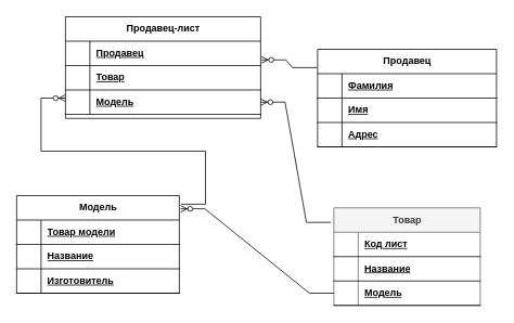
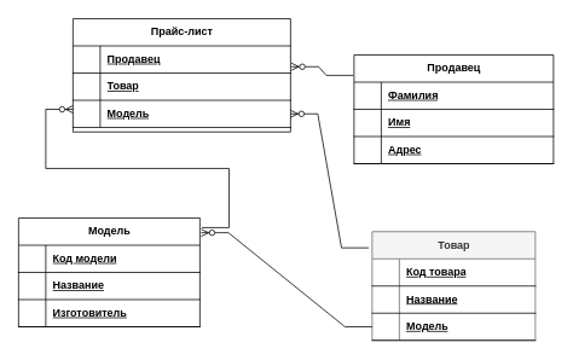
  <mxCell id="0" />
  <mxCell id="1" parent="0" />
  <mxCell id="2" value="Товар" style="shape=table;startSize=30;container=1;collapsible=1;childLayout=tableLayout;fixedRows=1;rowLines=0;fontStyle=1;align=center;resizeLast=1;html=1;fillColor=#f5f5f5;fontColor=#333333;strokeColor=#666666;" parent="1" vertex="1"><mxGeometry x="410" y="255" width="180" height="120" as="geometry" /></mxCell>
  <mxCell id="3" value="" style="shape=tableRow;horizontal=0;startSize=0;swimlaneHead=0;swimlaneBody=0;fillColor=none;collapsible=0;dropTarget=0;points=[[0,0.5],[1,0.5]];portConstraint=eastwest;top=0;left=0;right=0;bottom=1;" parent="2" vertex="1"><mxGeometry y="30" width="180" height="30" as="geometry" /></mxCell>
  <mxCell id="4" value="" style="shape=partialRectangle;connectable=0;fillColor=none;top=0;left=0;bottom=0;right=0;fontStyle=1;overflow=hidden;whiteSpace=wrap;html=1;" parent="3" vertex="1"><mxGeometry width="30" height="30" as="geometry"><mxRectangle width="30" height="30" as="alternateBounds" /></mxGeometry></mxCell>
- <mxCell id="5" value="Код лист" style="shape=partialRectangle;connectable=0;fillColor=none;top=0;left=0;bottom=0;right=0;align=left;spacingLeft=6;fontStyle=5;overflow=hidden;whiteSpace=wrap;html=1;" parent="3" vertex="1"><mxGeometry x="30" width="150" height="30" as="geometry"><mxRectangle width="150" height="30" as="alternateBounds" /></mxGeometry></mxCell>
+ <mxCell id="5" value="Код товара" style="shape=partialRectangle;connectable=0;fillColor=none;top=0;left=0;bottom=0;right=0;align=left;spacingLeft=6;fontStyle=5;overflow=hidden;whiteSpace=wrap;html=1;" parent="3" vertex="1"><mxGeometry x="30" width="150" height="30" as="geometry"><mxRectangle width="150" height="30" as="alternateBounds" /></mxGeometry></mxCell>
  <mxCell id="6" value="" style="shape=tableRow;horizontal=0;startSize=0;swimlaneHead=0;swimlaneBody=0;fillColor=none;collapsible=0;dropTarget=0;points=[[0,0.5],[1,0.5]];portConstraint=eastwest;top=0;left=0;right=0;bottom=1;" vertex="1" parent="2"><mxGeometry y="60" width="180" height="30" as="geometry" /></mxCell>
  <mxCell id="7" value="" style="shape=partialRectangle;connectable=0;fillColor=none;top=0;left=0;bottom=0;right=0;fontStyle=1;overflow=hidden;whiteSpace=wrap;html=1;" vertex="1" parent="6"><mxGeometry width="30" height="30" as="geometry"><mxRectangle width="30" height="30" as="alternateBounds" /></mxGeometry></mxCell>
  <mxCell id="8" value="Название" style="shape=partialRectangle;connectable=0;fillColor=none;top=0;left=0;bottom=0;right=0;align=left;spacingLeft=6;fontStyle=5;overflow=hidden;whiteSpace=wrap;html=1;" vertex="1" parent="6"><mxGeometry x="30" width="150" height="30" as="geometry"><mxRectangle width="150" height="30" as="alternateBounds" /></mxGeometry></mxCell>
  <mxCell id="9" value="" style="shape=tableRow;horizontal=0;startSize=0;swimlaneHead=0;swimlaneBody=0;fillColor=none;collapsible=0;dropTarget=0;points=[[0,0.5],[1,0.5]];portConstraint=eastwest;top=0;left=0;right=0;bottom=1;" vertex="1" parent="2"><mxGeometry y="90" width="180" height="30" as="geometry" /></mxCell>
  <mxCell id="10" value="" style="shape=partialRectangle;connectable=0;fillColor=none;top=0;left=0;bottom=0;right=0;fontStyle=1;overflow=hidden;whiteSpace=wrap;html=1;" vertex="1" parent="9"><mxGeometry width="30" height="30" as="geometry"><mxRectangle width="30" height="30" as="alternateBounds" /></mxGeometry></mxCell>
  <mxCell id="11" value="Модель" style="shape=partialRectangle;connectable=0;fillColor=none;top=0;left=0;bottom=0;right=0;align=left;spacingLeft=6;fontStyle=5;overflow=hidden;whiteSpace=wrap;html=1;" vertex="1" parent="9"><mxGeometry x="30" width="150" height="30" as="geometry"><mxRectangle width="150" height="30" as="alternateBounds" /></mxGeometry></mxCell>
  <mxCell id="12" value="Модель" style="shape=table;startSize=30;container=1;collapsible=1;childLayout=tableLayout;fixedRows=1;rowLines=0;fontStyle=1;align=center;resizeLast=1;html=1;" parent="1" vertex="1"><mxGeometry x="20" y="240" width="200" height="120" as="geometry" /></mxCell>
  <mxCell id="13" value="" style="shape=tableRow;horizontal=0;startSize=0;swimlaneHead=0;swimlaneBody=0;fillColor=none;collapsible=0;dropTarget=0;points=[[0,0.5],[1,0.5]];portConstraint=eastwest;top=0;left=0;right=0;bottom=1;" parent="12" vertex="1"><mxGeometry y="30" width="200" height="30" as="geometry" /></mxCell>
  <mxCell id="14" value="" style="shape=partialRectangle;connectable=0;fillColor=none;top=0;left=0;bottom=0;right=0;fontStyle=1;overflow=hidden;whiteSpace=wrap;html=1;" parent="13" vertex="1"><mxGeometry width="30" height="30" as="geometry"><mxRectangle width="30" height="30" as="alternateBounds" /></mxGeometry></mxCell>
- <mxCell id="15" value="Товар модели" style="shape=partialRectangle;connectable=0;fillColor=none;top=0;left=0;bottom=0;right=0;align=left;spacingLeft=6;fontStyle=5;overflow=hidden;whiteSpace=wrap;html=1;" parent="13" vertex="1"><mxGeometry x="30" width="170" height="30" as="geometry"><mxRectangle width="170" height="30" as="alternateBounds" /></mxGeometry></mxCell>
+ <mxCell id="15" value="Код модели" style="shape=partialRectangle;connectable=0;fillColor=none;top=0;left=0;bottom=0;right=0;align=left;spacingLeft=6;fontStyle=5;overflow=hidden;whiteSpace=wrap;html=1;" parent="13" vertex="1"><mxGeometry x="30" width="170" height="30" as="geometry"><mxRectangle width="170" height="30" as="alternateBounds" /></mxGeometry></mxCell>
  <mxCell id="16" value="" style="shape=tableRow;horizontal=0;startSize=0;swimlaneHead=0;swimlaneBody=0;fillColor=none;collapsible=0;dropTarget=0;points=[[0,0.5],[1,0.5]];portConstraint=eastwest;top=0;left=0;right=0;bottom=1;" vertex="1" parent="12"><mxGeometry y="60" width="200" height="30" as="geometry" /></mxCell>
  <mxCell id="17" value="" style="shape=partialRectangle;connectable=0;fillColor=none;top=0;left=0;bottom=0;right=0;fontStyle=1;overflow=hidden;whiteSpace=wrap;html=1;" vertex="1" parent="16"><mxGeometry width="30" height="30" as="geometry"><mxRectangle width="30" height="30" as="alternateBounds" /></mxGeometry></mxCell>
  <mxCell id="18" value="Название" style="shape=partialRectangle;connectable=0;fillColor=none;top=0;left=0;bottom=0;right=0;align=left;spacingLeft=6;fontStyle=5;overflow=hidden;whiteSpace=wrap;html=1;" vertex="1" parent="16"><mxGeometry x="30" width="170" height="30" as="geometry"><mxRectangle width="170" height="30" as="alternateBounds" /></mxGeometry></mxCell>
  <mxCell id="19" value="" style="shape=tableRow;horizontal=0;startSize=0;swimlaneHead=0;swimlaneBody=0;fillColor=none;collapsible=0;dropTarget=0;points=[[0,0.5],[1,0.5]];portConstraint=eastwest;top=0;left=0;right=0;bottom=1;" vertex="1" parent="12"><mxGeometry y="90" width="200" height="30" as="geometry" /></mxCell>
  <mxCell id="20" value="" style="shape=partialRectangle;connectable=0;fillColor=none;top=0;left=0;bottom=0;right=0;fontStyle=1;overflow=hidden;whiteSpace=wrap;html=1;" vertex="1" parent="19"><mxGeometry width="30" height="30" as="geometry"><mxRectangle width="30" height="30" as="alternateBounds" /></mxGeometry></mxCell>
  <mxCell id="21" value="Изготовитель" style="shape=partialRectangle;connectable=0;fillColor=none;top=0;left=0;bottom=0;right=0;align=left;spacingLeft=6;fontStyle=5;overflow=hidden;whiteSpace=wrap;html=1;" vertex="1" parent="19"><mxGeometry x="30" width="170" height="30" as="geometry"><mxRectangle width="170" height="30" as="alternateBounds" /></mxGeometry></mxCell>
  <mxCell id="22" value="Продавец" style="shape=table;startSize=30;container=1;collapsible=1;childLayout=tableLayout;fixedRows=1;rowLines=0;fontStyle=1;align=center;resizeLast=1;html=1;" parent="1" vertex="1"><mxGeometry x="390" y="60" width="220" height="120" as="geometry" /></mxCell>
  <mxCell id="23" value="" style="shape=tableRow;horizontal=0;startSize=0;swimlaneHead=0;swimlaneBody=0;fillColor=none;collapsible=0;dropTarget=0;points=[[0,0.5],[1,0.5]];portConstraint=eastwest;top=0;left=0;right=0;bottom=1;" parent="22" vertex="1"><mxGeometry y="30" width="220" height="30" as="geometry" /></mxCell>
  <mxCell id="24" value="" style="shape=partialRectangle;connectable=0;fillColor=none;top=0;left=0;bottom=0;right=0;fontStyle=1;overflow=hidden;whiteSpace=wrap;html=1;" parent="23" vertex="1"><mxGeometry width="30" height="30" as="geometry"><mxRectangle width="30" height="30" as="alternateBounds" /></mxGeometry></mxCell>
  <mxCell id="25" value="Фамилия" style="shape=partialRectangle;connectable=0;fillColor=none;top=0;left=0;bottom=0;right=0;align=left;spacingLeft=6;fontStyle=5;overflow=hidden;whiteSpace=wrap;html=1;" parent="23" vertex="1"><mxGeometry x="30" width="190" height="30" as="geometry"><mxRectangle width="190" height="30" as="alternateBounds" /></mxGeometry></mxCell>
  <mxCell id="26" value="" style="shape=tableRow;horizontal=0;startSize=0;swimlaneHead=0;swimlaneBody=0;fillColor=none;collapsible=0;dropTarget=0;points=[[0,0.5],[1,0.5]];portConstraint=eastwest;top=0;left=0;right=0;bottom=1;" vertex="1" parent="22"><mxGeometry y="60" width="220" height="30" as="geometry" /></mxCell>
  <mxCell id="27" value="" style="shape=partialRectangle;connectable=0;fillColor=none;top=0;left=0;bottom=0;right=0;fontStyle=1;overflow=hidden;whiteSpace=wrap;html=1;" vertex="1" parent="26"><mxGeometry width="30" height="30" as="geometry"><mxRectangle width="30" height="30" as="alternateBounds" /></mxGeometry></mxCell>
  <mxCell id="28" value="Имя" style="shape=partialRectangle;connectable=0;fillColor=none;top=0;left=0;bottom=0;right=0;align=left;spacingLeft=6;fontStyle=5;overflow=hidden;whiteSpace=wrap;html=1;" vertex="1" parent="26"><mxGeometry x="30" width="190" height="30" as="geometry"><mxRectangle width="190" height="30" as="alternateBounds" /></mxGeometry></mxCell>
  <mxCell id="29" value="" style="shape=tableRow;horizontal=0;startSize=0;swimlaneHead=0;swimlaneBody=0;fillColor=none;collapsible=0;dropTarget=0;points=[[0,0.5],[1,0.5]];portConstraint=eastwest;top=0;left=0;right=0;bottom=1;" vertex="1" parent="22"><mxGeometry y="90" width="220" height="30" as="geometry" /></mxCell>
  <mxCell id="30" value="" style="shape=partialRectangle;connectable=0;fillColor=none;top=0;left=0;bottom=0;right=0;fontStyle=1;overflow=hidden;whiteSpace=wrap;html=1;" vertex="1" parent="29"><mxGeometry width="30" height="30" as="geometry"><mxRectangle width="30" height="30" as="alternateBounds" /></mxGeometry></mxCell>
  <mxCell id="31" value="Адрес" style="shape=partialRectangle;connectable=0;fillColor=none;top=0;left=0;bottom=0;right=0;align=left;spacingLeft=6;fontStyle=5;overflow=hidden;whiteSpace=wrap;html=1;" vertex="1" parent="29"><mxGeometry x="30" width="190" height="30" as="geometry"><mxRectangle width="190" height="30" as="alternateBounds" /></mxGeometry></mxCell>
- <mxCell id="32" value="Продавец-лист" style="shape=table;startSize=30;container=1;collapsible=1;childLayout=tableLayout;fixedRows=1;rowLines=0;fontStyle=1;align=center;resizeLast=1;html=1;" parent="1" vertex="1"><mxGeometry x="80" y="20" width="240" height="125" as="geometry" /></mxCell>
+ <mxCell id="32" value="Прайс-лист" style="shape=table;startSize=30;container=1;collapsible=1;childLayout=tableLayout;fixedRows=1;rowLines=0;fontStyle=1;align=center;resizeLast=1;html=1;" parent="1" vertex="1"><mxGeometry x="80" y="20" width="240" height="125" as="geometry" /></mxCell>
  <mxCell id="33" value="" style="shape=tableRow;horizontal=0;startSize=0;swimlaneHead=0;swimlaneBody=0;fillColor=none;collapsible=0;dropTarget=0;points=[[0,0.5],[1,0.5]];portConstraint=eastwest;top=0;left=0;right=0;bottom=1;" vertex="1" parent="32"><mxGeometry y="30" width="240" height="30" as="geometry" /></mxCell>
  <mxCell id="34" value="" style="shape=partialRectangle;connectable=0;fillColor=none;top=0;left=0;bottom=0;right=0;fontStyle=1;overflow=hidden;whiteSpace=wrap;html=1;" vertex="1" parent="33"><mxGeometry width="30" height="30" as="geometry"><mxRectangle width="30" height="30" as="alternateBounds" /></mxGeometry></mxCell>
  <mxCell id="35" value="Продавец" style="shape=partialRectangle;connectable=0;fillColor=none;top=0;left=0;bottom=0;right=0;align=left;spacingLeft=6;fontStyle=5;overflow=hidden;whiteSpace=wrap;html=1;" vertex="1" parent="33"><mxGeometry x="30" width="210" height="30" as="geometry"><mxRectangle width="210" height="30" as="alternateBounds" /></mxGeometry></mxCell>
  <mxCell id="36" value="" style="shape=tableRow;horizontal=0;startSize=0;swimlaneHead=0;swimlaneBody=0;fillColor=none;collapsible=0;dropTarget=0;points=[[0,0.5],[1,0.5]];portConstraint=eastwest;top=0;left=0;right=0;bottom=1;" vertex="1" parent="32"><mxGeometry y="60" width="240" height="30" as="geometry" /></mxCell>
  <mxCell id="37" value="" style="shape=partialRectangle;connectable=0;fillColor=none;top=0;left=0;bottom=0;right=0;fontStyle=1;overflow=hidden;whiteSpace=wrap;html=1;" vertex="1" parent="36"><mxGeometry width="30" height="30" as="geometry"><mxRectangle width="30" height="30" as="alternateBounds" /></mxGeometry></mxCell>
  <mxCell id="38" value="Товар" style="shape=partialRectangle;connectable=0;fillColor=none;top=0;left=0;bottom=0;right=0;align=left;spacingLeft=6;fontStyle=5;overflow=hidden;whiteSpace=wrap;html=1;" vertex="1" parent="36"><mxGeometry x="30" width="210" height="30" as="geometry"><mxRectangle width="210" height="30" as="alternateBounds" /></mxGeometry></mxCell>
  <mxCell id="39" value="" style="shape=tableRow;horizontal=0;startSize=0;swimlaneHead=0;swimlaneBody=0;fillColor=none;collapsible=0;dropTarget=0;points=[[0,0.5],[1,0.5]];portConstraint=eastwest;top=0;left=0;right=0;bottom=1;" vertex="1" parent="32"><mxGeometry y="90" width="240" height="30" as="geometry" /></mxCell>
  <mxCell id="40" value="" style="shape=partialRectangle;connectable=0;fillColor=none;top=0;left=0;bottom=0;right=0;fontStyle=1;overflow=hidden;whiteSpace=wrap;html=1;" vertex="1" parent="39"><mxGeometry width="30" height="30" as="geometry"><mxRectangle width="30" height="30" as="alternateBounds" /></mxGeometry></mxCell>
  <mxCell id="41" value="Модель" style="shape=partialRectangle;connectable=0;fillColor=none;top=0;left=0;bottom=0;right=0;align=left;spacingLeft=6;fontStyle=5;overflow=hidden;whiteSpace=wrap;html=1;" vertex="1" parent="39"><mxGeometry x="30" width="210" height="30" as="geometry"><mxRectangle width="210" height="30" as="alternateBounds" /></mxGeometry></mxCell>
  <mxCell id="42" value="" style="edgeStyle=entityRelationEdgeStyle;fontSize=12;html=1;endArrow=ERzeroToMany;endFill=1;rounded=0;exitX=-0.021;exitY=0.149;exitDx=0;exitDy=0;entryX=1;entryY=0.5;entryDx=0;entryDy=0;exitPerimeter=0;" parent="1" source="2" target="39" edge="1"><mxGeometry width="100" height="100" relative="1" as="geometry"><mxPoint x="286.5" y="250" as="sourcePoint" /><mxPoint x="380.5" y="455" as="targetPoint" /></mxGeometry></mxCell>
  <mxCell id="43" value="" style="edgeStyle=entityRelationEdgeStyle;fontSize=12;html=1;endArrow=ERzeroToMany;endFill=1;rounded=0;entryX=1.004;entryY=0.767;entryDx=0;entryDy=0;exitX=-0.003;exitY=0.188;exitDx=0;exitDy=0;exitPerimeter=0;entryPerimeter=0;" parent="1" source="22" target="33" edge="1"><mxGeometry width="100" height="100" relative="1" as="geometry"><mxPoint x="428.46" y="157.61" as="sourcePoint" /><mxPoint x="350" y="70" as="targetPoint" /></mxGeometry></mxCell>
  <mxCell id="44" value="" style="edgeStyle=entityRelationEdgeStyle;fontSize=12;html=1;endArrow=ERzeroToMany;endFill=1;rounded=0;exitX=0;exitY=0.5;exitDx=0;exitDy=0;entryX=1.007;entryY=0.135;entryDx=0;entryDy=0;entryPerimeter=0;" edge="1" parent="1" source="9" target="12"><mxGeometry width="100" height="100" relative="1" as="geometry"><mxPoint x="501" y="312.5" as="sourcePoint" /><mxPoint x="270" y="257.76" as="targetPoint" /><Array as="points"><mxPoint x="381" y="270" /><mxPoint x="321" y="320" /><mxPoint x="301" y="246" /></Array></mxGeometry></mxCell>
  <mxCell id="45" value="" style="edgeStyle=entityRelationEdgeStyle;fontSize=12;html=1;endArrow=ERzeroToMany;endFill=1;rounded=0;exitX=1.011;exitY=0.088;exitDx=0;exitDy=0;entryX=1.007;entryY=0.135;entryDx=0;entryDy=0;entryPerimeter=0;exitPerimeter=0;" edge="1" parent="1" source="12"><mxGeometry width="100" height="100" relative="1" as="geometry"><mxPoint x="269" y="224" as="sourcePoint" /><mxPoint x="80" y="120" as="targetPoint" /><Array as="points"><mxPoint x="240" y="134" /><mxPoint x="180" y="184" /><mxPoint x="160" y="110" /></Array></mxGeometry></mxCell>
